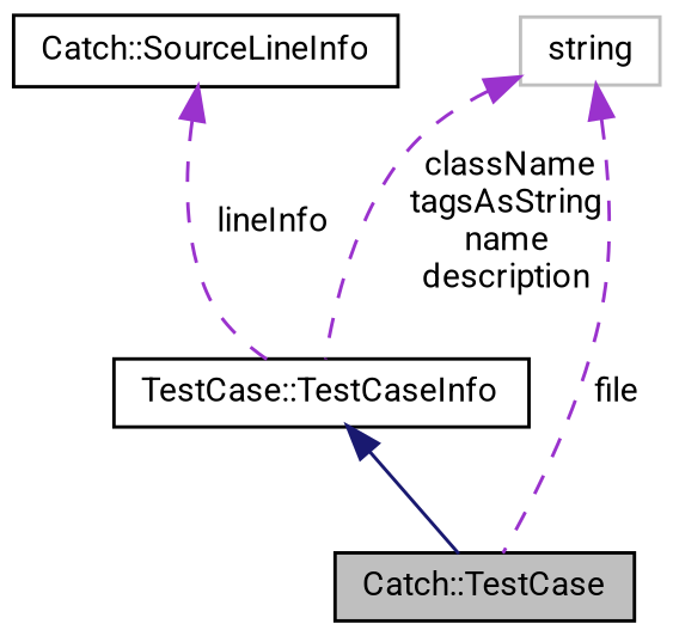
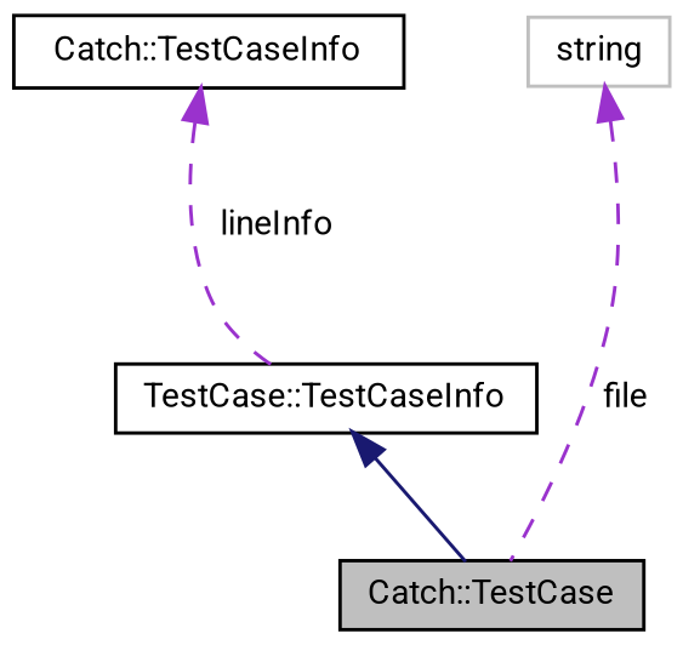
  digraph {
    fontname=Roboto
    node [color=black fillcolor=white fontname=Roboto fontsize=10 shape=record style=filled]
    edge [color=darkorchid3 dir=back fontname=Roboto fontsize=10 labelfontname=Helvetica labelfontsize=10 style=dashed]
    n1 [fillcolor=grey75 fontcolor=black height=0.2 label="Catch::TestCase" width=0.4]
    n2 [height=0.2 label="TestCase::TestCaseInfo" width=0.4]
-   n3 [height=0.2 label="Catch::SourceLineInfo" width=0.4]
+   n3 [height=0.2 label="Catch::TestCaseInfo" width=0.4]
    n4 [color=grey75 height=0.2 label=string width=0.4]
    n2 -> n1 [color=midnightblue style=solid]
    n3 -> n2 [label=" lineInfo"]
    n4 -> n1 [label=" file"]
-   n4 -> n2 [label=" className\ntagsAsString\nname\ndescription"]
  }
